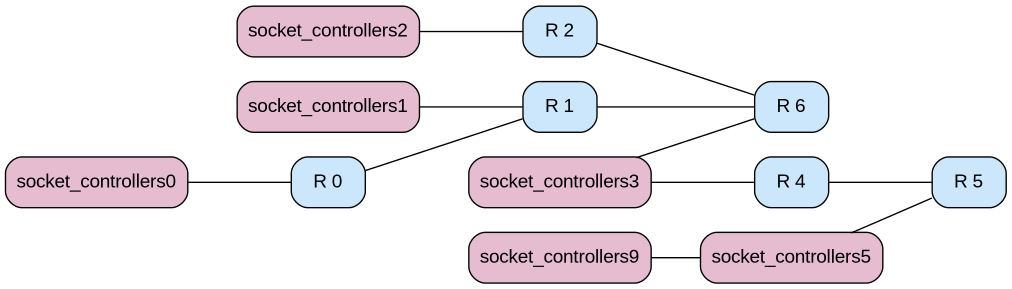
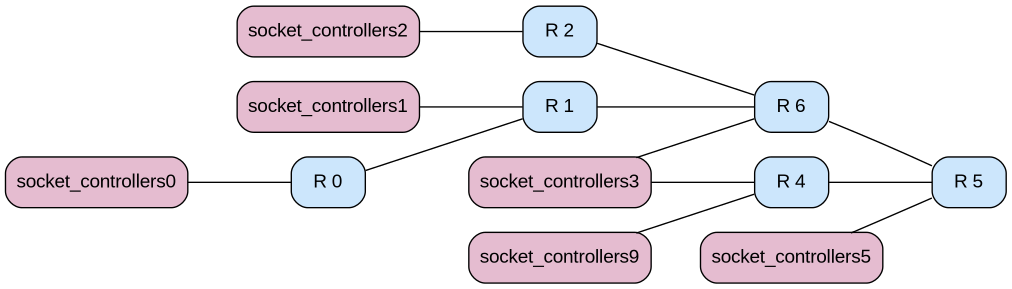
  graph {
    rankdir=LR
    node [color="#000000" fillcolor="#cce6fc" fontcolor="#000000" fontname=Arial fontsize=14 shape=Mrecord style="rounded, filled"]
    n1 [label="R 0"]
    n2 [label="R 1"]
    n3 [label="R 6"]
    n4 [label="R 2"]
    n5 [label="R 5"]
    n6 [label="R 4"]
    n7 [fillcolor="#e5bcd0" label=socket_controllers0]
    n8 [fillcolor="#e5bcd0" label=socket_controllers1]
    n9 [fillcolor="#e5bcd0" label=socket_controllers2]
    n10 [fillcolor="#e5bcd0" label=socket_controllers3]
    n11 [fillcolor="#e5bcd0" label=socket_controllers9]
    n12 [fillcolor="#e5bcd0" label=socket_controllers5]
    n1 -- n2
    n2 -- n3
+   n3 -- n5
    n4 -- n3
    n6 -- n5
    n7 -- n1
    n8 -- n2
    n9 -- n4
    n10 -- n3
    n10 -- n6
-   n11 -- n12
+   n11 -- n6
    n12 -- n5
  }
